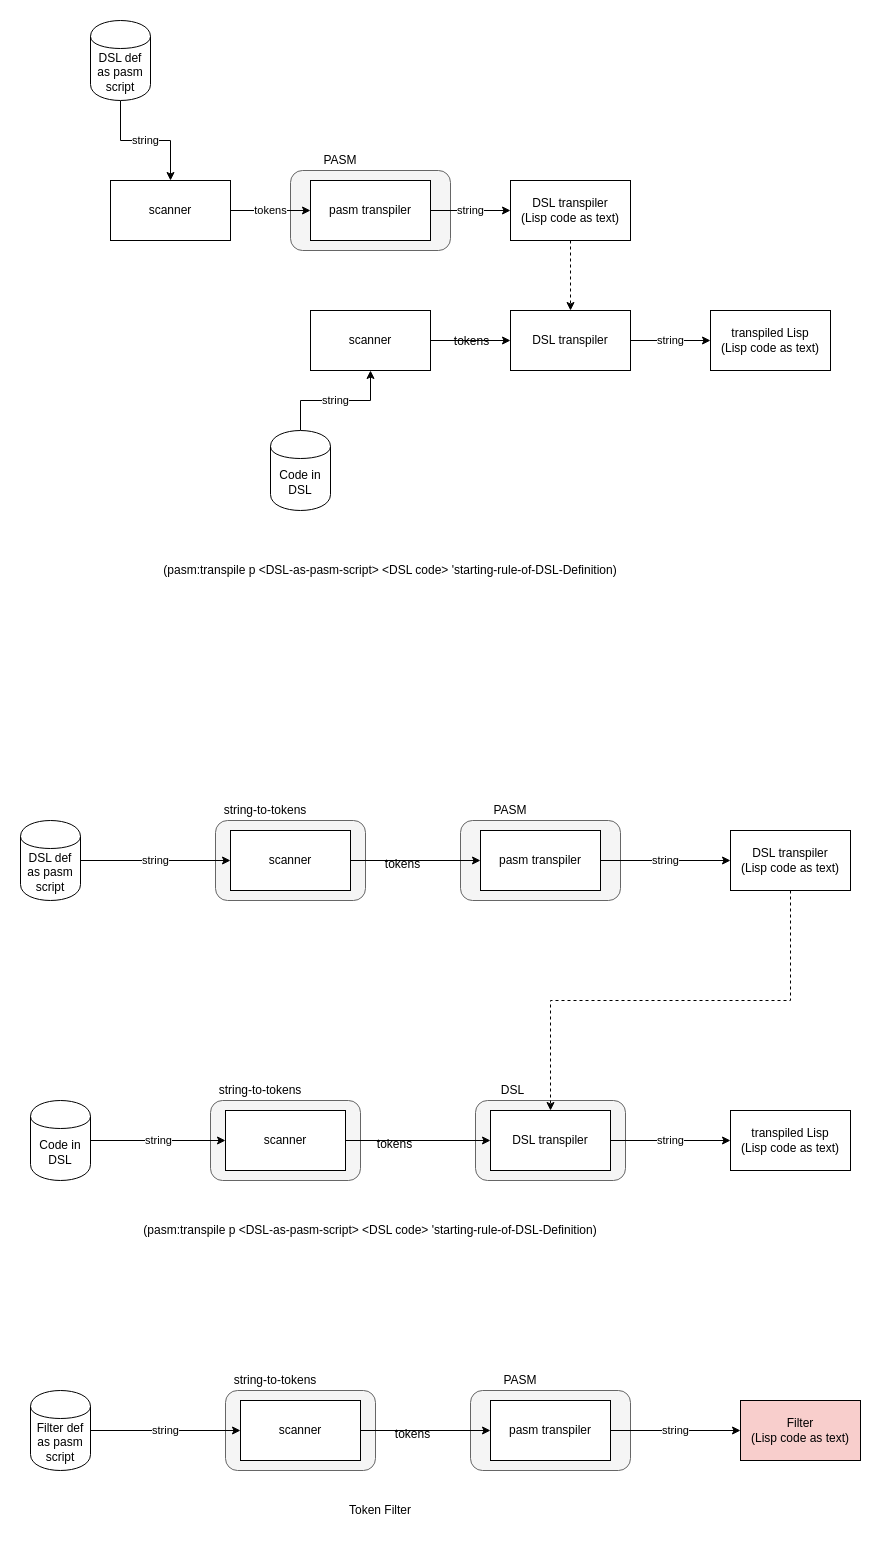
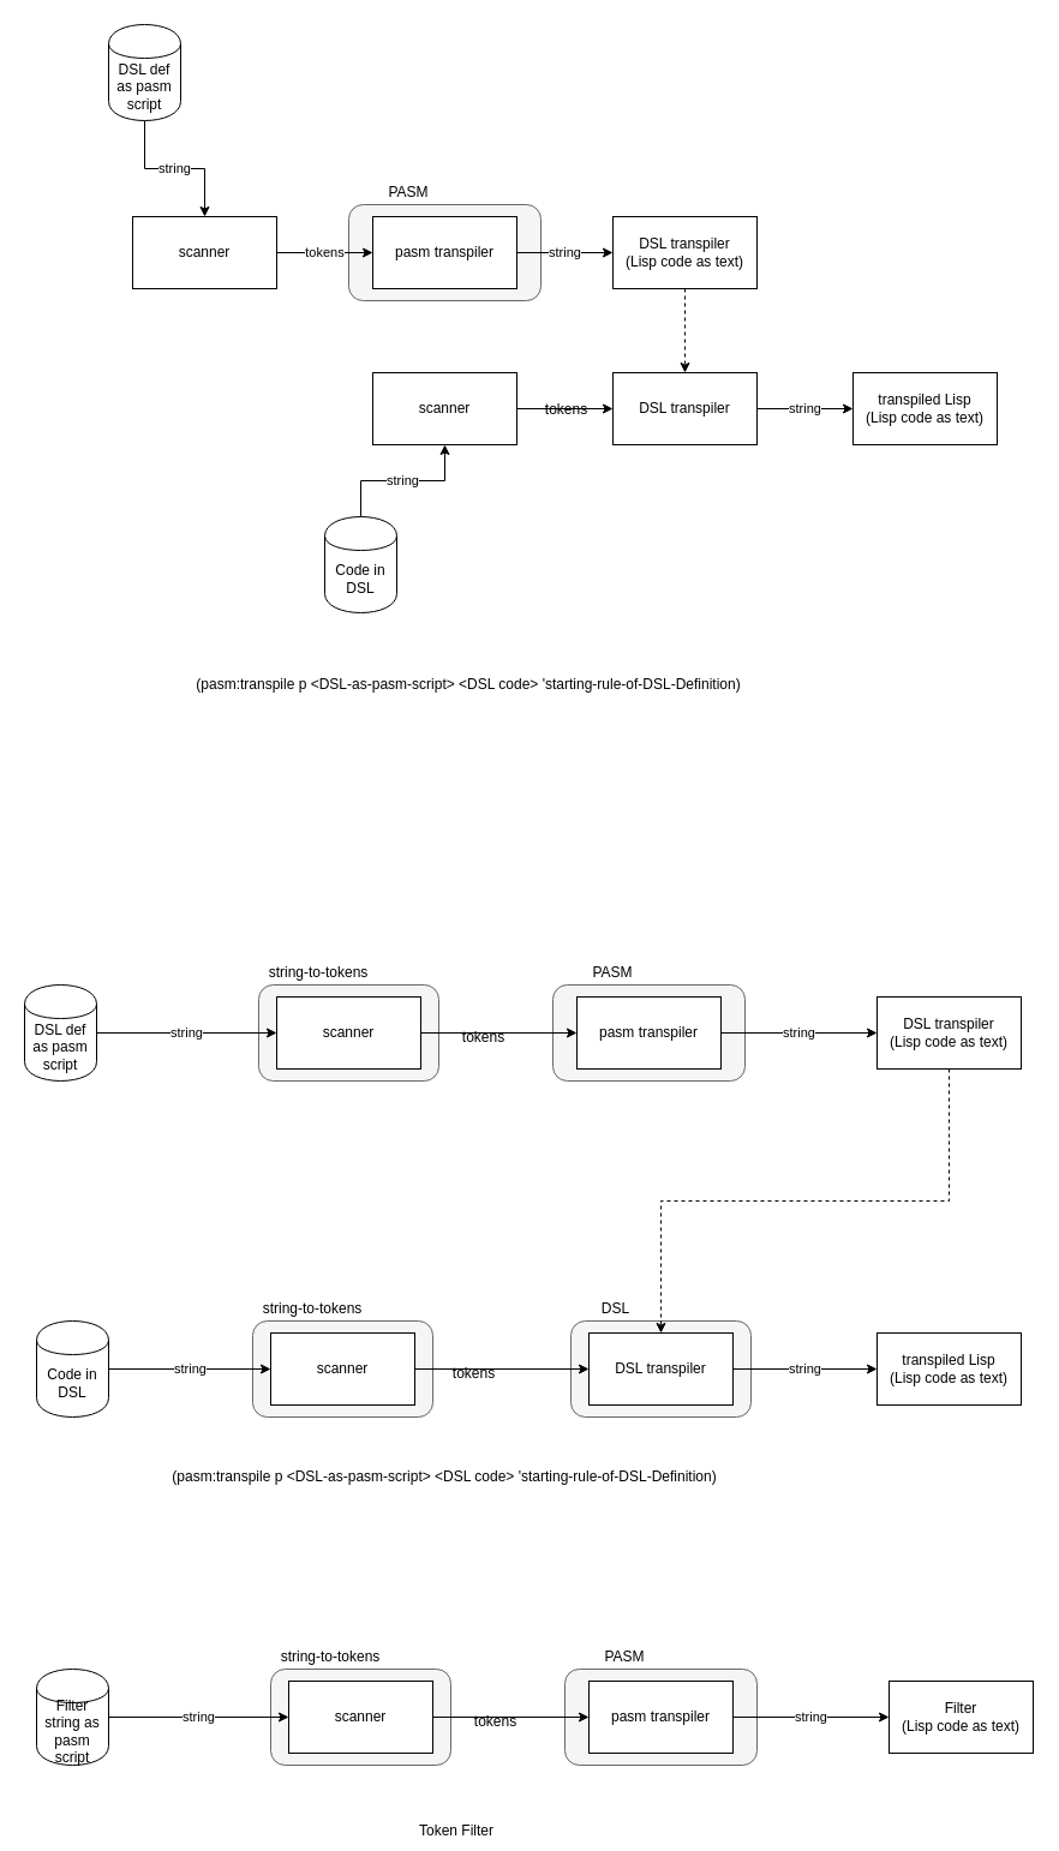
  <mxCell id="0" />
  <mxCell id="1" parent="0" />
  <mxCell id="2" value="" style="rounded=1;whiteSpace=wrap;html=1;fillColor=#f5f5f5;strokeColor=#666666;fontColor=#333333;" vertex="1" parent="1"><mxGeometry x="475" y="1100" width="150" height="80" as="geometry" /></mxCell>
  <mxCell id="3" value="" style="rounded=1;whiteSpace=wrap;html=1;fillColor=#f5f5f5;strokeColor=#666666;fontColor=#333333;" vertex="1" parent="1"><mxGeometry x="215" y="820" width="150" height="80" as="geometry" /></mxCell>
  <mxCell id="4" value="" style="rounded=1;whiteSpace=wrap;html=1;fillColor=#f5f5f5;strokeColor=#666666;fontColor=#333333;" vertex="1" parent="1"><mxGeometry x="290" y="170" width="160" height="80" as="geometry" /></mxCell>
  <mxCell id="5" value="string" style="edgeStyle=orthogonalEdgeStyle;rounded=0;orthogonalLoop=1;jettySize=auto;html=1;exitX=0.5;exitY=0;exitDx=0;exitDy=0;" edge="1" parent="1" source="6" target="17"><mxGeometry relative="1" as="geometry" /></mxCell>
  <mxCell id="6" value="Code in DSL" style="shape=cylinder;whiteSpace=wrap;html=1;boundedLbl=1;backgroundOutline=1;" vertex="1" parent="1"><mxGeometry x="270" y="430" width="60" height="80" as="geometry" /></mxCell>
  <mxCell id="7" value="string" style="edgeStyle=orthogonalEdgeStyle;rounded=0;orthogonalLoop=1;jettySize=auto;html=1;exitX=0.5;exitY=1;exitDx=0;exitDy=0;entryX=0.5;entryY=0;entryDx=0;entryDy=0;" edge="1" parent="1" source="8" target="10"><mxGeometry relative="1" as="geometry" /></mxCell>
  <mxCell id="8" value="DSL def as pasm script" style="shape=cylinder;whiteSpace=wrap;html=1;boundedLbl=1;backgroundOutline=1;" vertex="1" parent="1"><mxGeometry x="90" y="20" width="60" height="80" as="geometry" /></mxCell>
  <mxCell id="9" value="tokens" style="edgeStyle=orthogonalEdgeStyle;rounded=0;orthogonalLoop=1;jettySize=auto;html=1;exitX=1;exitY=0.5;exitDx=0;exitDy=0;" edge="1" parent="1" source="10" target="12"><mxGeometry relative="1" as="geometry" /></mxCell>
  <mxCell id="10" value="scanner" style="rounded=0;whiteSpace=wrap;html=1;" vertex="1" parent="1"><mxGeometry x="110" y="180" width="120" height="60" as="geometry" /></mxCell>
  <mxCell id="11" value="string" style="edgeStyle=orthogonalEdgeStyle;rounded=0;orthogonalLoop=1;jettySize=auto;html=1;exitX=1;exitY=0.5;exitDx=0;exitDy=0;entryX=0;entryY=0.5;entryDx=0;entryDy=0;" edge="1" parent="1" source="12" target="14"><mxGeometry relative="1" as="geometry" /></mxCell>
  <mxCell id="12" value="pasm transpiler" style="rounded=0;whiteSpace=wrap;html=1;" vertex="1" parent="1"><mxGeometry x="310" y="180" width="120" height="60" as="geometry" /></mxCell>
  <mxCell id="13" style="edgeStyle=orthogonalEdgeStyle;rounded=0;orthogonalLoop=1;jettySize=auto;html=1;exitX=0.5;exitY=1;exitDx=0;exitDy=0;dashed=1;" edge="1" parent="1" source="14" target="19"><mxGeometry relative="1" as="geometry" /></mxCell>
  <mxCell id="14" value="DSL transpiler&lt;br&gt;(Lisp code as text)" style="rounded=0;whiteSpace=wrap;html=1;" vertex="1" parent="1"><mxGeometry x="510" y="180" width="120" height="60" as="geometry" /></mxCell>
  <mxCell id="15" style="edgeStyle=orthogonalEdgeStyle;rounded=0;orthogonalLoop=1;jettySize=auto;html=1;exitX=1;exitY=0.5;exitDx=0;exitDy=0;" edge="1" parent="1" source="17" target="19"><mxGeometry relative="1" as="geometry" /></mxCell>
  <mxCell id="16" value="tokens" style="text;html=1;align=center;verticalAlign=middle;resizable=0;points=[];" vertex="1" connectable="0" parent="15"><mxGeometry x="-0.25" relative="1" as="geometry"><mxPoint x="10" as="offset" /></mxGeometry></mxCell>
  <mxCell id="17" value="scanner" style="rounded=0;whiteSpace=wrap;html=1;" vertex="1" parent="1"><mxGeometry x="310" y="310" width="120" height="60" as="geometry" /></mxCell>
  <mxCell id="18" value="string" style="edgeStyle=orthogonalEdgeStyle;rounded=0;orthogonalLoop=1;jettySize=auto;html=1;exitX=1;exitY=0.5;exitDx=0;exitDy=0;entryX=0;entryY=0.5;entryDx=0;entryDy=0;" edge="1" parent="1" source="19" target="20"><mxGeometry relative="1" as="geometry" /></mxCell>
  <mxCell id="19" value="DSL transpiler" style="rounded=0;whiteSpace=wrap;html=1;" vertex="1" parent="1"><mxGeometry x="510" y="310" width="120" height="60" as="geometry" /></mxCell>
  <mxCell id="20" value="transpiled Lisp&lt;br&gt;(Lisp code as text)" style="rounded=0;whiteSpace=wrap;html=1;" vertex="1" parent="1"><mxGeometry x="710" y="310" width="120" height="60" as="geometry" /></mxCell>
  <mxCell id="21" value="(pasm:transpile p &amp;lt;DSL-as-pasm-script&amp;gt; &amp;lt;DSL code&amp;gt; 'starting-rule-of-DSL-Definition)" style="text;html=1;strokeColor=none;fillColor=none;align=center;verticalAlign=middle;whiteSpace=wrap;rounded=0;" vertex="1" parent="1"><mxGeometry x="70" y="560" width="640" height="20" as="geometry" /></mxCell>
  <mxCell id="22" value="PASM" style="text;html=1;strokeColor=none;fillColor=none;align=center;verticalAlign=middle;whiteSpace=wrap;rounded=0;" vertex="1" parent="1"><mxGeometry x="320" y="150" width="40" height="20" as="geometry" /></mxCell>
  <mxCell id="23" value="" style="rounded=1;whiteSpace=wrap;html=1;fillColor=#f5f5f5;strokeColor=#666666;fontColor=#333333;" vertex="1" parent="1"><mxGeometry x="460" y="820" width="160" height="80" as="geometry" /></mxCell>
  <mxCell id="24" value="string" style="edgeStyle=orthogonalEdgeStyle;rounded=0;orthogonalLoop=1;jettySize=auto;html=1;exitX=1;exitY=0.5;exitDx=0;exitDy=0;entryX=0;entryY=0.5;entryDx=0;entryDy=0;" edge="1" parent="1" source="25" target="28"><mxGeometry relative="1" as="geometry" /></mxCell>
  <mxCell id="25" value="DSL def as pasm script" style="shape=cylinder;whiteSpace=wrap;html=1;boundedLbl=1;backgroundOutline=1;" vertex="1" parent="1"><mxGeometry x="20" y="820" width="60" height="80" as="geometry" /></mxCell>
  <mxCell id="26" style="edgeStyle=orthogonalEdgeStyle;rounded=0;orthogonalLoop=1;jettySize=auto;html=1;exitX=1;exitY=0.5;exitDx=0;exitDy=0;entryX=0;entryY=0.5;entryDx=0;entryDy=0;" edge="1" parent="1" source="28" target="30"><mxGeometry relative="1" as="geometry" /></mxCell>
  <mxCell id="27" value="tokens" style="text;html=1;align=center;verticalAlign=middle;resizable=0;points=[];" vertex="1" connectable="0" parent="26"><mxGeometry x="-0.222" y="-3" relative="1" as="geometry"><mxPoint as="offset" /></mxGeometry></mxCell>
  <mxCell id="28" value="scanner" style="rounded=0;whiteSpace=wrap;html=1;" vertex="1" parent="1"><mxGeometry x="230" y="830" width="120" height="60" as="geometry" /></mxCell>
  <mxCell id="29" value="string" style="edgeStyle=orthogonalEdgeStyle;rounded=0;orthogonalLoop=1;jettySize=auto;html=1;exitX=1;exitY=0.5;exitDx=0;exitDy=0;entryX=0;entryY=0.5;entryDx=0;entryDy=0;" edge="1" parent="1" source="30" target="32"><mxGeometry relative="1" as="geometry" /></mxCell>
  <mxCell id="30" value="pasm transpiler" style="rounded=0;whiteSpace=wrap;html=1;" vertex="1" parent="1"><mxGeometry x="480" y="830" width="120" height="60" as="geometry" /></mxCell>
  <mxCell id="31" style="edgeStyle=orthogonalEdgeStyle;rounded=0;orthogonalLoop=1;jettySize=auto;html=1;exitX=0.5;exitY=1;exitDx=0;exitDy=0;dashed=1;" edge="1" parent="1" source="32" target="34"><mxGeometry relative="1" as="geometry" /></mxCell>
  <mxCell id="32" value="DSL transpiler&lt;br&gt;(Lisp code as text)" style="rounded=0;whiteSpace=wrap;html=1;" vertex="1" parent="1"><mxGeometry x="730" y="830" width="120" height="60" as="geometry" /></mxCell>
  <mxCell id="33" value="string" style="edgeStyle=orthogonalEdgeStyle;rounded=0;orthogonalLoop=1;jettySize=auto;html=1;exitX=1;exitY=0.5;exitDx=0;exitDy=0;entryX=0;entryY=0.5;entryDx=0;entryDy=0;" edge="1" parent="1" source="34" target="35"><mxGeometry relative="1" as="geometry" /></mxCell>
  <mxCell id="34" value="DSL transpiler" style="rounded=0;whiteSpace=wrap;html=1;" vertex="1" parent="1"><mxGeometry x="490" y="1110" width="120" height="60" as="geometry" /></mxCell>
  <mxCell id="35" value="transpiled Lisp&lt;br&gt;(Lisp code as text)" style="rounded=0;whiteSpace=wrap;html=1;" vertex="1" parent="1"><mxGeometry x="730" y="1110" width="120" height="60" as="geometry" /></mxCell>
  <mxCell id="36" value="(pasm:transpile p &amp;lt;DSL-as-pasm-script&amp;gt; &amp;lt;DSL code&amp;gt; 'starting-rule-of-DSL-Definition)" style="text;html=1;strokeColor=none;fillColor=none;align=center;verticalAlign=middle;whiteSpace=wrap;rounded=0;" vertex="1" parent="1"><mxGeometry x="50" y="1220" width="640" height="20" as="geometry" /></mxCell>
  <mxCell id="37" value="PASM" style="text;html=1;strokeColor=none;fillColor=none;align=center;verticalAlign=middle;whiteSpace=wrap;rounded=0;" vertex="1" parent="1"><mxGeometry x="490" y="800" width="40" height="20" as="geometry" /></mxCell>
  <mxCell id="38" value="string-to-tokens" style="text;html=1;strokeColor=none;fillColor=none;align=center;verticalAlign=middle;whiteSpace=wrap;rounded=0;" vertex="1" parent="1"><mxGeometry x="220" y="800" width="90" height="20" as="geometry" /></mxCell>
  <mxCell id="39" value="" style="rounded=1;whiteSpace=wrap;html=1;fillColor=#f5f5f5;strokeColor=#666666;fontColor=#333333;" vertex="1" parent="1"><mxGeometry x="210" y="1100" width="150" height="80" as="geometry" /></mxCell>
  <mxCell id="40" value="string" style="edgeStyle=orthogonalEdgeStyle;rounded=0;orthogonalLoop=1;jettySize=auto;html=1;exitX=1;exitY=0.5;exitDx=0;exitDy=0;entryX=0;entryY=0.5;entryDx=0;entryDy=0;" edge="1" parent="1" source="41" target="44"><mxGeometry relative="1" as="geometry" /></mxCell>
  <mxCell id="41" value="Code in DSL" style="shape=cylinder;whiteSpace=wrap;html=1;boundedLbl=1;backgroundOutline=1;" vertex="1" parent="1"><mxGeometry x="30" y="1100" width="60" height="80" as="geometry" /></mxCell>
  <mxCell id="42" style="edgeStyle=orthogonalEdgeStyle;rounded=0;orthogonalLoop=1;jettySize=auto;html=1;exitX=1;exitY=0.5;exitDx=0;exitDy=0;entryX=0;entryY=0.5;entryDx=0;entryDy=0;" edge="1" parent="1" source="44" target="34"><mxGeometry relative="1" as="geometry" /></mxCell>
  <mxCell id="43" value="tokens" style="text;html=1;align=center;verticalAlign=middle;resizable=0;points=[];" vertex="1" connectable="0" parent="42"><mxGeometry x="-0.338" y="-3" relative="1" as="geometry"><mxPoint as="offset" /></mxGeometry></mxCell>
  <mxCell id="44" value="scanner" style="rounded=0;whiteSpace=wrap;html=1;" vertex="1" parent="1"><mxGeometry x="225" y="1110" width="120" height="60" as="geometry" /></mxCell>
  <mxCell id="45" value="string-to-tokens" style="text;html=1;strokeColor=none;fillColor=none;align=center;verticalAlign=middle;whiteSpace=wrap;rounded=0;" vertex="1" parent="1"><mxGeometry x="215" y="1080" width="90" height="20" as="geometry" /></mxCell>
  <mxCell id="46" value="DSL" style="text;html=1;strokeColor=none;fillColor=none;align=center;verticalAlign=middle;whiteSpace=wrap;rounded=0;" vertex="1" parent="1"><mxGeometry x="485" y="1080" width="55" height="20" as="geometry" /></mxCell>
  <mxCell id="47" value="" style="rounded=1;whiteSpace=wrap;html=1;fillColor=#f5f5f5;strokeColor=#666666;fontColor=#333333;" vertex="1" parent="1"><mxGeometry x="225" y="1390" width="150" height="80" as="geometry" /></mxCell>
  <mxCell id="48" value="" style="rounded=1;whiteSpace=wrap;html=1;fillColor=#f5f5f5;strokeColor=#666666;fontColor=#333333;" vertex="1" parent="1"><mxGeometry x="470" y="1390" width="160" height="80" as="geometry" /></mxCell>
  <mxCell id="49" value="string" style="edgeStyle=orthogonalEdgeStyle;rounded=0;orthogonalLoop=1;jettySize=auto;html=1;exitX=1;exitY=0.5;exitDx=0;exitDy=0;entryX=0;entryY=0.5;entryDx=0;entryDy=0;" edge="1" parent="1" source="50" target="53"><mxGeometry relative="1" as="geometry" /></mxCell>
- <mxCell id="50" value="Filter def as pasm script" style="shape=cylinder;whiteSpace=wrap;html=1;boundedLbl=1;backgroundOutline=1;" vertex="1" parent="1"><mxGeometry x="30" y="1390" width="60" height="80" as="geometry" /></mxCell>
+ <mxCell id="50" value="Filter string as pasm script" style="shape=cylinder;whiteSpace=wrap;html=1;boundedLbl=1;backgroundOutline=1;" vertex="1" parent="1"><mxGeometry x="30" y="1390" width="60" height="80" as="geometry" /></mxCell>
  <mxCell id="51" style="edgeStyle=orthogonalEdgeStyle;rounded=0;orthogonalLoop=1;jettySize=auto;html=1;exitX=1;exitY=0.5;exitDx=0;exitDy=0;entryX=0;entryY=0.5;entryDx=0;entryDy=0;" edge="1" parent="1" source="53" target="55"><mxGeometry relative="1" as="geometry" /></mxCell>
  <mxCell id="52" value="tokens" style="text;html=1;align=center;verticalAlign=middle;resizable=0;points=[];" vertex="1" connectable="0" parent="51"><mxGeometry x="-0.222" y="-3" relative="1" as="geometry"><mxPoint as="offset" /></mxGeometry></mxCell>
  <mxCell id="53" value="scanner" style="rounded=0;whiteSpace=wrap;html=1;" vertex="1" parent="1"><mxGeometry x="240" y="1400" width="120" height="60" as="geometry" /></mxCell>
  <mxCell id="54" value="string" style="edgeStyle=orthogonalEdgeStyle;rounded=0;orthogonalLoop=1;jettySize=auto;html=1;exitX=1;exitY=0.5;exitDx=0;exitDy=0;entryX=0;entryY=0.5;entryDx=0;entryDy=0;" edge="1" parent="1" source="55" target="56"><mxGeometry relative="1" as="geometry" /></mxCell>
  <mxCell id="55" value="pasm transpiler" style="rounded=0;whiteSpace=wrap;html=1;" vertex="1" parent="1"><mxGeometry x="490" y="1400" width="120" height="60" as="geometry" /></mxCell>
- <mxCell id="56" value="Filter&lt;br&gt;(Lisp code as text)" style="rounded=0;whiteSpace=wrap;html=1;fillColor=#f8cecc;" vertex="1" parent="1"><mxGeometry x="740" y="1400" width="120" height="60" as="geometry" /></mxCell>
+ <mxCell id="56" value="Filter&lt;br&gt;(Lisp code as text)" style="rounded=0;whiteSpace=wrap;html=1;" vertex="1" parent="1"><mxGeometry x="740" y="1400" width="120" height="60" as="geometry" /></mxCell>
  <mxCell id="57" value="PASM" style="text;html=1;strokeColor=none;fillColor=none;align=center;verticalAlign=middle;whiteSpace=wrap;rounded=0;" vertex="1" parent="1"><mxGeometry x="500" y="1370" width="40" height="20" as="geometry" /></mxCell>
  <mxCell id="58" value="string-to-tokens" style="text;html=1;strokeColor=none;fillColor=none;align=center;verticalAlign=middle;whiteSpace=wrap;rounded=0;" vertex="1" parent="1"><mxGeometry x="230" y="1370" width="90" height="20" as="geometry" /></mxCell>
- <mxCell id="59" value="Token Filter" style="text;html=1;strokeColor=none;fillColor=none;align=center;verticalAlign=middle;whiteSpace=wrap;rounded=0;" vertex="1" parent="1"><mxGeometry x="60" y="1500" width="640" height="20" as="geometry" /></mxCell>
+ <mxCell id="59" value="Token Filter" style="text;html=1;strokeColor=none;fillColor=none;align=center;verticalAlign=middle;whiteSpace=wrap;rounded=0;" vertex="1" parent="1"><mxGeometry x="60" y="1515" width="640" height="20" as="geometry" /></mxCell>
